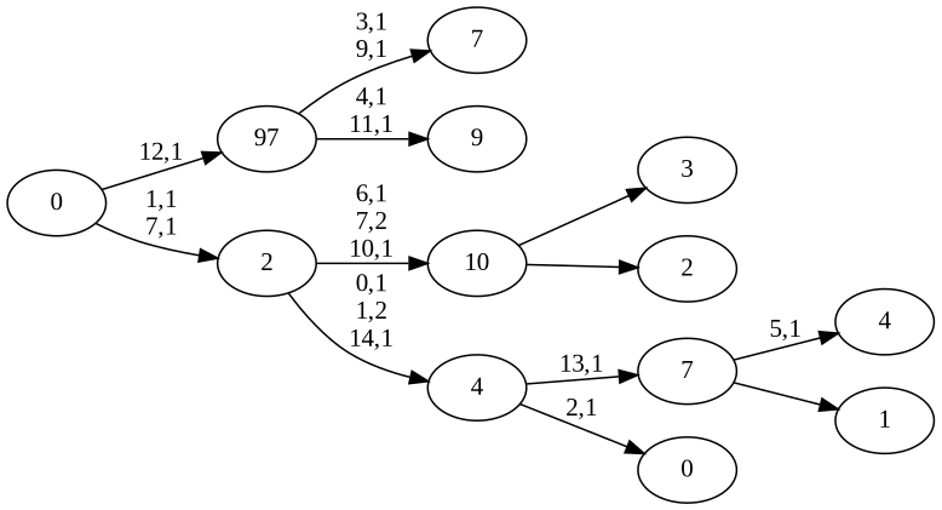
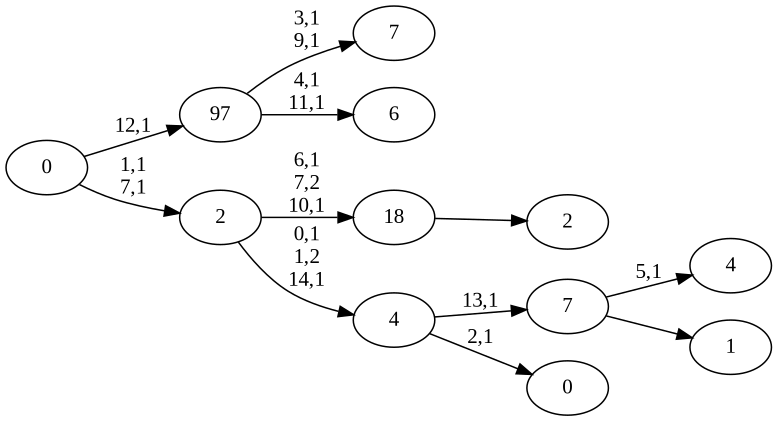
  digraph {
    fontname="Liberation Serif"
    rankdir=LR
    node [fontname="Liberation Serif"]
    edge [fontname="Liberation Serif"]
    n1 [label=7]
-   n2 [label=9]
+   n2 [label=6]
    n3 [label=97]
    n4 [label=4]
-   n5 [label=3]
    n6 [label=2]
-   10
+   10 [label=18]
    n8 [label=1]
    7
    n10 [label=0]
    4
    2
    0
    n3 -> n1 [label="3,1\n9,1"]
    n3 -> n2 [label="4,1\n11,1"]
-   10 -> n5
    10 -> n6
    7 -> n4 [label="5,1"]
    7 -> n8
    4 -> 7 [label="13,1"]
    4 -> n10 [label="2,1"]
    2 -> 10 [label="6,1\n7,2\n10,1"]
    2 -> 4 [label="0,1\n1,2\n14,1"]
    0 -> n3 [label="12,1"]
    0 -> 2 [label="1,1\n7,1"]
  }
